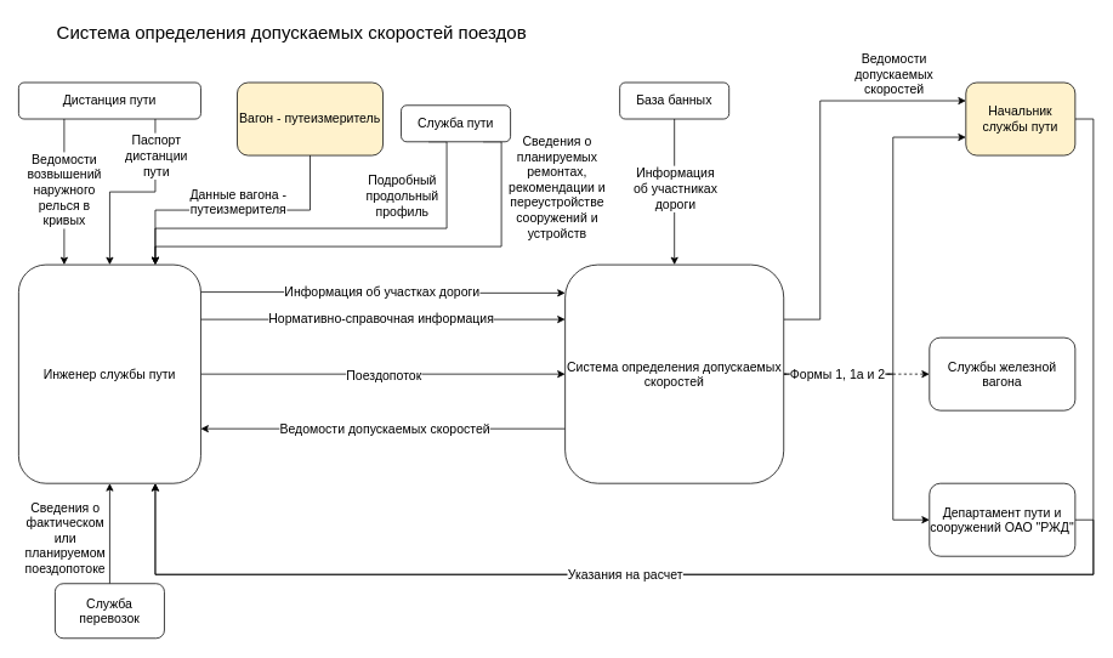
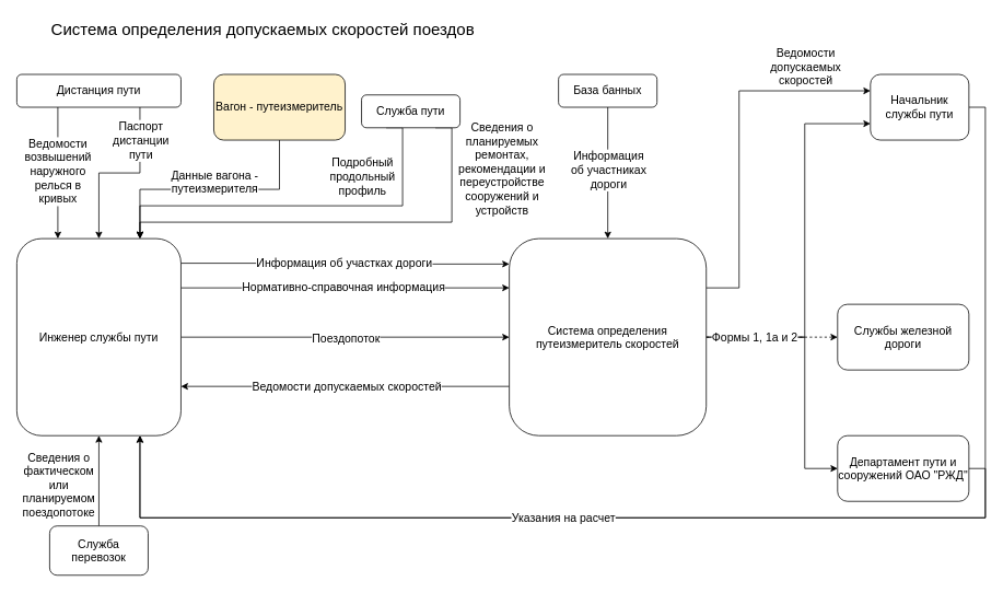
  <mxCell id="0" />
  <mxCell id="1" parent="0" />
  <mxCell id="2" style="edgeStyle=orthogonalEdgeStyle;rounded=0;orthogonalLoop=1;jettySize=auto;html=1;exitX=0.25;exitY=1;exitDx=0;exitDy=0;entryX=0.25;entryY=0;entryDx=0;entryDy=0;fontSize=14;" edge="1" parent="1" source="6" target="24"><mxGeometry relative="1" as="geometry" /></mxCell>
  <mxCell id="3" value="Ведомости&lt;br&gt;возвышений&lt;br&gt;наружного&lt;br&gt;релься в&lt;br&gt;кривых" style="edgeLabel;html=1;align=center;verticalAlign=middle;resizable=0;points=[];fontSize=14;" vertex="1" connectable="0" parent="2"><mxGeometry x="-0.037" relative="1" as="geometry"><mxPoint as="offset" /></mxGeometry></mxCell>
  <mxCell id="4" style="edgeStyle=orthogonalEdgeStyle;rounded=0;orthogonalLoop=1;jettySize=auto;html=1;exitX=0.75;exitY=1;exitDx=0;exitDy=0;entryX=0.5;entryY=0;entryDx=0;entryDy=0;fontSize=14;" edge="1" parent="1" source="6" target="24"><mxGeometry relative="1" as="geometry" /></mxCell>
  <mxCell id="5" value="Паспорт&lt;br&gt;дистанции&lt;br&gt;пути" style="edgeLabel;html=1;align=center;verticalAlign=middle;resizable=0;points=[];fontSize=14;" vertex="1" connectable="0" parent="4"><mxGeometry x="-0.031" relative="1" as="geometry"><mxPoint x="22" y="-40" as="offset" /></mxGeometry></mxCell>
  <mxCell id="6" value="&lt;font style=&quot;font-size: 14px;&quot;&gt;Дистанция пути&lt;/font&gt;" style="rounded=1;whiteSpace=wrap;html=1;" vertex="1" parent="1"><mxGeometry x="20" y="90" width="200" height="40" as="geometry" /></mxCell>
  <mxCell id="7" style="edgeStyle=orthogonalEdgeStyle;rounded=0;orthogonalLoop=1;jettySize=auto;html=1;exitX=0.5;exitY=1;exitDx=0;exitDy=0;entryX=0.75;entryY=0;entryDx=0;entryDy=0;fontSize=14;" edge="1" parent="1" source="9" target="24"><mxGeometry relative="1" as="geometry" /></mxCell>
  <mxCell id="8" value="Данные вагона -&lt;br&gt;путеизмерителя" style="edgeLabel;html=1;align=center;verticalAlign=middle;resizable=0;points=[];fontSize=14;" vertex="1" connectable="0" parent="7"><mxGeometry x="-0.768" relative="1" as="geometry"><mxPoint x="-80" y="16" as="offset" /></mxGeometry></mxCell>
  <mxCell id="9" value="&lt;font style=&quot;font-size: 14px;&quot;&gt;Вагон - путеизмеритель&lt;/font&gt;" style="rounded=1;whiteSpace=wrap;html=1;fillColor=#fff2cc;" vertex="1" parent="1"><mxGeometry x="260" y="90" width="160" height="80" as="geometry" /></mxCell>
  <mxCell id="10" style="edgeStyle=orthogonalEdgeStyle;rounded=0;orthogonalLoop=1;jettySize=auto;html=1;exitX=0.25;exitY=1;exitDx=0;exitDy=0;entryX=0.75;entryY=0;entryDx=0;entryDy=0;fontSize=14;" edge="1" parent="1" source="14" target="24"><mxGeometry relative="1" as="geometry"><Array as="points"><mxPoint x="490" y="250" /><mxPoint x="170" y="250" /></Array></mxGeometry></mxCell>
  <mxCell id="11" value="Подробный&lt;br&gt;продольный&lt;br&gt;профиль" style="edgeLabel;html=1;align=center;verticalAlign=middle;resizable=0;points=[];fontSize=14;" vertex="1" connectable="0" parent="10"><mxGeometry x="-0.735" relative="1" as="geometry"><mxPoint x="-50" y="16" as="offset" /></mxGeometry></mxCell>
  <mxCell id="12" style="edgeStyle=orthogonalEdgeStyle;rounded=0;orthogonalLoop=1;jettySize=auto;html=1;exitX=0.75;exitY=1;exitDx=0;exitDy=0;entryX=0.75;entryY=0;entryDx=0;entryDy=0;fontSize=14;" edge="1" parent="1" source="14" target="24"><mxGeometry relative="1" as="geometry"><Array as="points"><mxPoint x="550" y="270" /><mxPoint x="170" y="270" /></Array></mxGeometry></mxCell>
  <mxCell id="13" value="Сведения о&lt;br&gt;планируемых&lt;br&gt;ремонтах,&lt;br&gt;рекомендации и&lt;br&gt;переустройстве&lt;br&gt;сооружений и&lt;br&gt;устройств" style="edgeLabel;html=1;align=center;verticalAlign=middle;resizable=0;points=[];fontSize=14;" vertex="1" connectable="0" parent="12"><mxGeometry x="-0.715" y="1" relative="1" as="geometry"><mxPoint x="59" y="-7" as="offset" /></mxGeometry></mxCell>
  <mxCell id="14" value="&lt;font style=&quot;font-size: 14px;&quot;&gt;Служба пути&lt;/font&gt;" style="rounded=1;whiteSpace=wrap;html=1;" vertex="1" parent="1"><mxGeometry x="440" y="115" width="120" height="40" as="geometry" /></mxCell>
  <mxCell id="15" style="edgeStyle=orthogonalEdgeStyle;rounded=0;orthogonalLoop=1;jettySize=auto;html=1;exitX=0.5;exitY=1;exitDx=0;exitDy=0;entryX=0.5;entryY=0;entryDx=0;entryDy=0;fontSize=14;" edge="1" parent="1" source="17" target="33"><mxGeometry relative="1" as="geometry" /></mxCell>
  <mxCell id="16" value="Информация&lt;br&gt;об участниках&lt;br&gt;дороги" style="edgeLabel;html=1;align=center;verticalAlign=middle;resizable=0;points=[];fontSize=14;" vertex="1" connectable="0" parent="15"><mxGeometry x="-0.056" relative="1" as="geometry"><mxPoint as="offset" /></mxGeometry></mxCell>
  <mxCell id="17" value="&lt;font style=&quot;font-size: 14px;&quot;&gt;База банных&lt;/font&gt;" style="rounded=1;whiteSpace=wrap;html=1;" vertex="1" parent="1"><mxGeometry x="680" y="90" width="120" height="40" as="geometry" /></mxCell>
  <mxCell id="18" style="edgeStyle=orthogonalEdgeStyle;rounded=0;orthogonalLoop=1;jettySize=auto;html=1;exitX=1;exitY=0.5;exitDx=0;exitDy=0;entryX=0.75;entryY=1;entryDx=0;entryDy=0;fontSize=14;" edge="1" parent="1" source="19" target="24"><mxGeometry relative="1" as="geometry"><Array as="points"><mxPoint x="1200" y="130" /><mxPoint x="1200" y="630" /><mxPoint x="170" y="630" /></Array></mxGeometry></mxCell>
- <mxCell id="19" value="&lt;font style=&quot;font-size: 14px;&quot;&gt;Начальник службы пути&lt;/font&gt;" style="rounded=1;whiteSpace=wrap;html=1;fillColor=#fff2cc;" vertex="1" parent="1"><mxGeometry x="1060" y="90" width="120" height="80" as="geometry" /></mxCell>
+ <mxCell id="19" value="&lt;font style=&quot;font-size: 14px;&quot;&gt;Начальник службы пути&lt;/font&gt;" style="rounded=1;whiteSpace=wrap;html=1;" vertex="1" parent="1"><mxGeometry x="1060" y="90" width="120" height="80" as="geometry" /></mxCell>
  <mxCell id="20" style="edgeStyle=orthogonalEdgeStyle;rounded=0;orthogonalLoop=1;jettySize=auto;html=1;exitX=1;exitY=0.25;exitDx=0;exitDy=0;entryX=0;entryY=0.25;entryDx=0;entryDy=0;fontSize=14;" edge="1" parent="1" source="24" target="33"><mxGeometry relative="1" as="geometry" /></mxCell>
  <mxCell id="21" value="Нормативно-справочная информация" style="edgeLabel;html=1;align=center;verticalAlign=middle;resizable=0;points=[];fontSize=14;" vertex="1" connectable="0" parent="20"><mxGeometry x="-0.013" y="1" relative="1" as="geometry"><mxPoint as="offset" /></mxGeometry></mxCell>
  <mxCell id="22" style="edgeStyle=orthogonalEdgeStyle;rounded=0;orthogonalLoop=1;jettySize=auto;html=1;exitX=1;exitY=0.5;exitDx=0;exitDy=0;entryX=0;entryY=0.5;entryDx=0;entryDy=0;fontSize=14;" edge="1" parent="1" source="24" target="33"><mxGeometry relative="1" as="geometry" /></mxCell>
  <mxCell id="23" value="Поездопоток" style="edgeLabel;html=1;align=center;verticalAlign=middle;resizable=0;points=[];fontSize=14;" vertex="1" connectable="0" parent="22"><mxGeometry y="-1" relative="1" as="geometry"><mxPoint as="offset" /></mxGeometry></mxCell>
  <mxCell id="24" value="&lt;font style=&quot;font-size: 14px;&quot;&gt;Инженер службы пути&lt;/font&gt;" style="rounded=1;whiteSpace=wrap;html=1;" vertex="1" parent="1"><mxGeometry x="20" y="290" width="200" height="240" as="geometry" /></mxCell>
  <mxCell id="25" style="edgeStyle=orthogonalEdgeStyle;rounded=0;orthogonalLoop=1;jettySize=auto;html=1;exitX=0;exitY=0.75;exitDx=0;exitDy=0;entryX=1;entryY=0.75;entryDx=0;entryDy=0;fontSize=14;" edge="1" parent="1" source="33" target="24"><mxGeometry relative="1" as="geometry" /></mxCell>
  <mxCell id="26" value="Ведомости допускаемых скоростей" style="edgeLabel;html=1;align=center;verticalAlign=middle;resizable=0;points=[];fontSize=14;" vertex="1" connectable="0" parent="25"><mxGeometry x="-0.006" relative="1" as="geometry"><mxPoint as="offset" /></mxGeometry></mxCell>
  <mxCell id="27" style="edgeStyle=orthogonalEdgeStyle;rounded=0;orthogonalLoop=1;jettySize=auto;html=1;exitX=1;exitY=0.25;exitDx=0;exitDy=0;entryX=0;entryY=0.25;entryDx=0;entryDy=0;fontSize=14;" edge="1" parent="1" source="33" target="19"><mxGeometry relative="1" as="geometry"><Array as="points"><mxPoint x="900" y="350" /><mxPoint x="900" y="110" /></Array></mxGeometry></mxCell>
  <mxCell id="28" value="Ведомости&lt;br&gt;допускаемых&lt;br&gt;скоростей" style="edgeLabel;html=1;align=center;verticalAlign=middle;resizable=0;points=[];fontSize=14;" vertex="1" connectable="0" parent="27"><mxGeometry x="-0.006" y="-1" relative="1" as="geometry"><mxPoint x="79" y="-91" as="offset" /></mxGeometry></mxCell>
  <mxCell id="29" style="edgeStyle=orthogonalEdgeStyle;rounded=0;orthogonalLoop=1;jettySize=auto;html=1;exitX=1;exitY=0.5;exitDx=0;exitDy=0;entryX=0;entryY=0.5;entryDx=0;entryDy=0;fontSize=14;dashed=1;" edge="1" parent="1" source="33" target="34"><mxGeometry relative="1" as="geometry" /></mxCell>
  <mxCell id="30" style="edgeStyle=orthogonalEdgeStyle;rounded=0;orthogonalLoop=1;jettySize=auto;html=1;exitX=1;exitY=0.5;exitDx=0;exitDy=0;entryX=0;entryY=0.75;entryDx=0;entryDy=0;fontSize=14;" edge="1" parent="1" source="33" target="19"><mxGeometry relative="1" as="geometry"><Array as="points"><mxPoint x="980" y="410" /><mxPoint x="980" y="150" /></Array></mxGeometry></mxCell>
  <mxCell id="31" style="edgeStyle=orthogonalEdgeStyle;rounded=0;orthogonalLoop=1;jettySize=auto;html=1;exitX=1;exitY=0.5;exitDx=0;exitDy=0;entryX=0;entryY=0.5;entryDx=0;entryDy=0;fontSize=14;" edge="1" parent="1" source="33" target="37"><mxGeometry relative="1" as="geometry"><Array as="points"><mxPoint x="980" y="410" /><mxPoint x="980" y="570" /></Array></mxGeometry></mxCell>
  <mxCell id="32" value="Формы 1, 1а и 2" style="edgeLabel;html=1;align=center;verticalAlign=middle;resizable=0;points=[];fontSize=14;" vertex="1" connectable="0" parent="31"><mxGeometry x="-0.637" y="2" relative="1" as="geometry"><mxPoint y="2" as="offset" /></mxGeometry></mxCell>
- <mxCell id="33" value="&lt;font style=&quot;font-size: 14px;&quot;&gt;Система определения допускаемых скоростей&lt;/font&gt;" style="rounded=1;whiteSpace=wrap;html=1;" vertex="1" parent="1"><mxGeometry x="620" y="290" width="240" height="240" as="geometry" /></mxCell>
- <mxCell id="34" value="&lt;font style=&quot;font-size: 14px;&quot;&gt;Службы железной вагона&lt;/font&gt;" style="rounded=1;whiteSpace=wrap;html=1;" vertex="1" parent="1"><mxGeometry x="1020" y="370" width="160" height="80" as="geometry" /></mxCell>
+ <mxCell id="33" value="&lt;font style=&quot;font-size: 14px;&quot;&gt;Система определения путеизмеритель скоростей&lt;/font&gt;" style="rounded=1;whiteSpace=wrap;html=1;" vertex="1" parent="1"><mxGeometry x="620" y="290" width="240" height="240" as="geometry" /></mxCell>
+ <mxCell id="34" value="&lt;font style=&quot;font-size: 14px;&quot;&gt;Службы железной дороги&lt;/font&gt;" style="rounded=1;whiteSpace=wrap;html=1;" vertex="1" parent="1"><mxGeometry x="1020" y="370" width="160" height="80" as="geometry" /></mxCell>
  <mxCell id="35" style="edgeStyle=orthogonalEdgeStyle;rounded=0;orthogonalLoop=1;jettySize=auto;html=1;exitX=1;exitY=0.5;exitDx=0;exitDy=0;fontSize=14;" edge="1" parent="1" source="37"><mxGeometry relative="1" as="geometry"><mxPoint x="170" y="530" as="targetPoint" /><Array as="points"><mxPoint x="1200" y="570" /><mxPoint x="1200" y="630" /><mxPoint x="170" y="630" /></Array></mxGeometry></mxCell>
  <mxCell id="36" value="Указания на расчет" style="edgeLabel;html=1;align=center;verticalAlign=middle;resizable=0;points=[];fontSize=14;" vertex="1" connectable="0" parent="35"><mxGeometry x="-0.018" y="-1" relative="1" as="geometry"><mxPoint x="-1" as="offset" /></mxGeometry></mxCell>
  <mxCell id="37" value="&lt;font style=&quot;font-size: 14px;&quot;&gt;Департамент пути и сооружений ОАО &quot;РЖД&quot;&lt;/font&gt;" style="rounded=1;whiteSpace=wrap;html=1;" vertex="1" parent="1"><mxGeometry x="1020" y="530" width="160" height="80" as="geometry" /></mxCell>
  <mxCell id="38" style="edgeStyle=orthogonalEdgeStyle;rounded=0;orthogonalLoop=1;jettySize=auto;html=1;exitX=0.5;exitY=0;exitDx=0;exitDy=0;entryX=0.5;entryY=1;entryDx=0;entryDy=0;fontSize=14;" edge="1" parent="1" source="40" target="24"><mxGeometry relative="1" as="geometry" /></mxCell>
  <mxCell id="39" value="Сведения о&lt;br&gt;фактическом&lt;br&gt;или&lt;br&gt;планируемом&lt;br&gt;поездопотоке" style="edgeLabel;html=1;align=center;verticalAlign=middle;resizable=0;points=[];fontSize=14;" vertex="1" connectable="0" parent="38"><mxGeometry x="-0.075" relative="1" as="geometry"><mxPoint x="-50" as="offset" /></mxGeometry></mxCell>
  <mxCell id="40" value="&lt;font style=&quot;font-size: 14px;&quot;&gt;Служба перевозок&lt;/font&gt;" style="rounded=1;whiteSpace=wrap;html=1;" vertex="1" parent="1"><mxGeometry x="60" y="640" width="120" height="60" as="geometry" /></mxCell>
  <mxCell id="41" style="edgeStyle=orthogonalEdgeStyle;rounded=0;orthogonalLoop=1;jettySize=auto;html=1;exitX=1;exitY=0.25;exitDx=0;exitDy=0;fontSize=14;" edge="1" parent="1"><mxGeometry relative="1" as="geometry"><mxPoint x="220" y="320" as="sourcePoint" /><mxPoint x="620" y="321" as="targetPoint" /><Array as="points"><mxPoint x="420" y="320" /></Array></mxGeometry></mxCell>
  <mxCell id="42" value="Информация об участках дороги" style="edgeLabel;html=1;align=center;verticalAlign=middle;resizable=0;points=[];fontSize=14;" vertex="1" connectable="0" parent="41"><mxGeometry x="-0.013" y="1" relative="1" as="geometry"><mxPoint as="offset" /></mxGeometry></mxCell>
  <mxCell id="43" value="&lt;font style=&quot;font-size: 20px;&quot;&gt;Система определения допускаемых скоростей поездов&lt;/font&gt;" style="text;html=1;strokeColor=none;fillColor=none;align=center;verticalAlign=middle;whiteSpace=wrap;rounded=0;fontSize=14;" vertex="1" parent="1"><mxGeometry x="20" y="20" width="600" height="30" as="geometry" /></mxCell>
